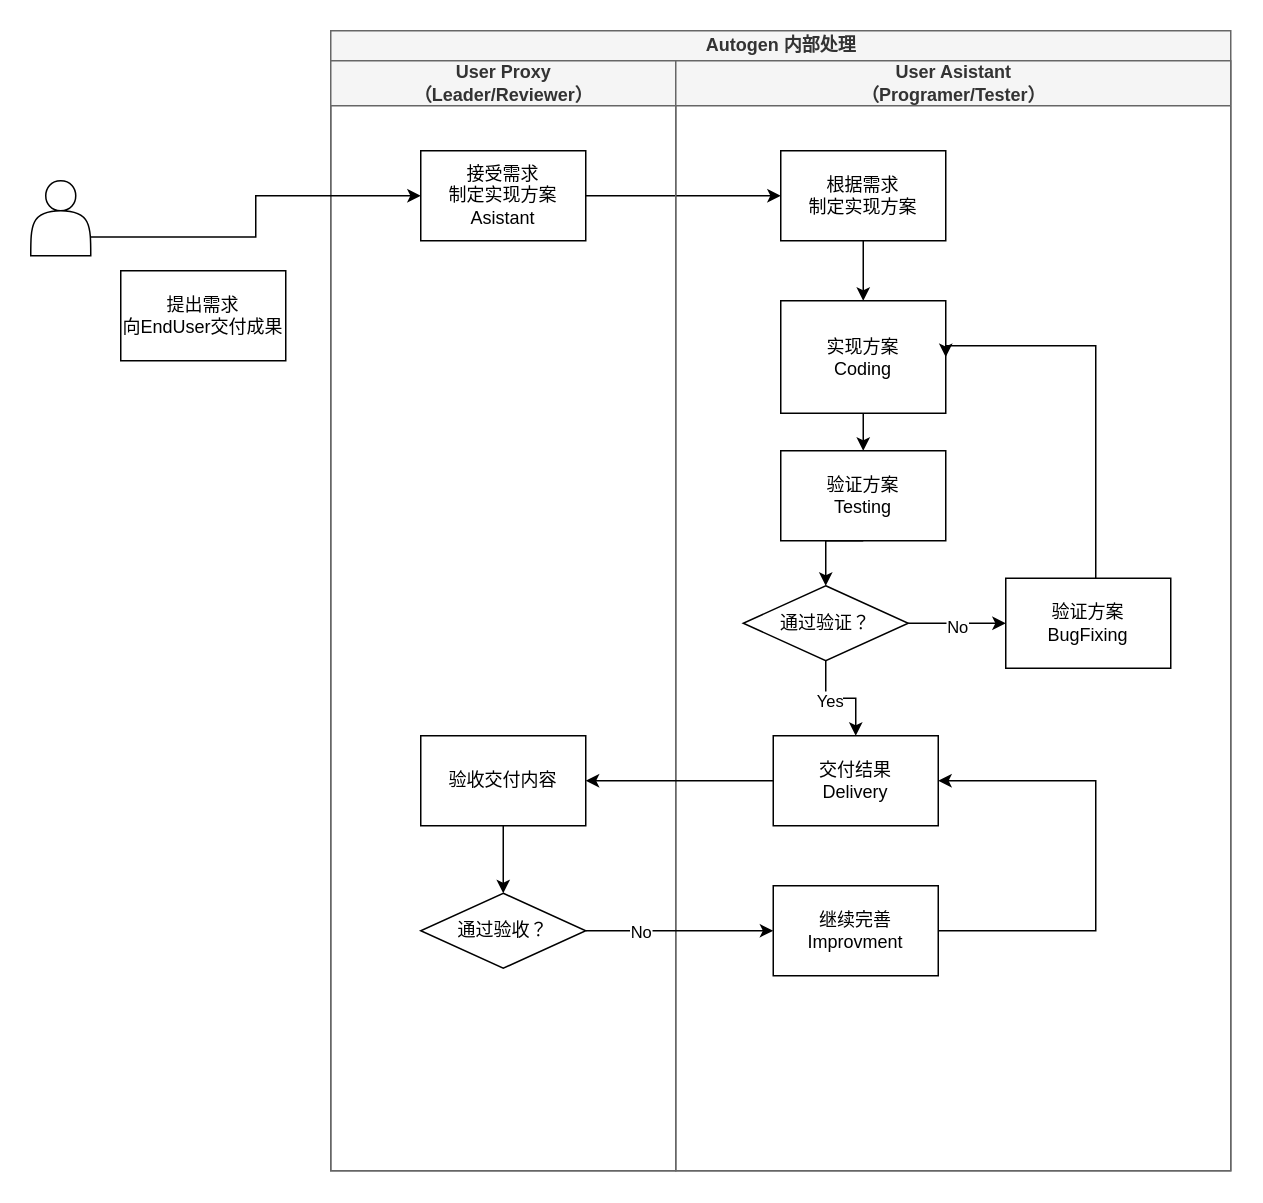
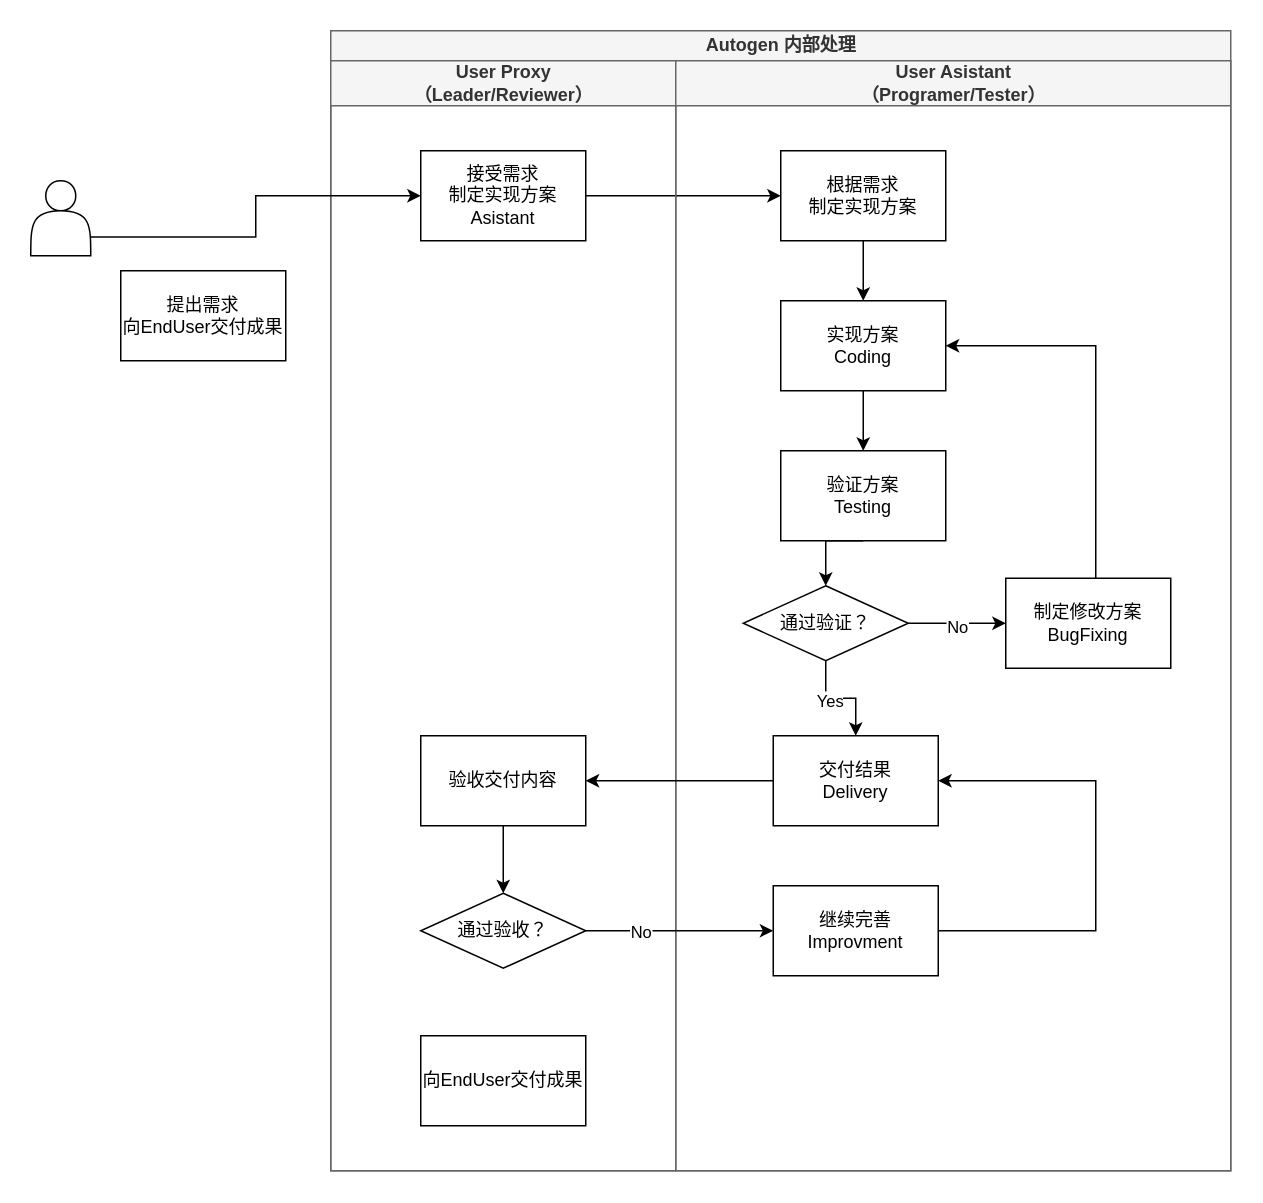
  <mxCell id="0" />
  <mxCell id="1" parent="0" />
  <mxCell id="2" value="Autogen 内部处理" style="swimlane;childLayout=stackLayout;resizeParent=1;resizeParentMax=0;startSize=20;html=1;fillColor=#f5f5f5;strokeColor=#666666;fontColor=#333333;" vertex="1" parent="1"><mxGeometry x="220" y="20" width="600" height="760" as="geometry" /></mxCell>
  <mxCell id="3" value="User Proxy&lt;div&gt;（Leader/Reviewer）&lt;/div&gt;" style="swimlane;startSize=30;html=1;fillColor=#f5f5f5;fontColor=#333333;strokeColor=#666666;" vertex="1" parent="2"><mxGeometry y="20" width="230" height="740" as="geometry" /></mxCell>
  <mxCell id="4" value="接受需求&lt;div&gt;制定实现方案 Asistant&lt;/div&gt;" style="rounded=0;whiteSpace=wrap;html=1;" vertex="1" parent="3"><mxGeometry x="60.0" y="60" width="110" height="60" as="geometry" /></mxCell>
  <mxCell id="5" style="edgeStyle=orthogonalEdgeStyle;rounded=0;orthogonalLoop=1;jettySize=auto;html=1;entryX=0.5;entryY=0;entryDx=0;entryDy=0;" edge="1" parent="3" source="6" target="7"><mxGeometry relative="1" as="geometry" /></mxCell>
  <mxCell id="6" value="验收交付内容" style="rounded=0;whiteSpace=wrap;html=1;" vertex="1" parent="3"><mxGeometry x="60" y="450" width="110" height="60" as="geometry" /></mxCell>
  <mxCell id="7" value="通过验收？" style="rhombus;whiteSpace=wrap;html=1;" vertex="1" parent="3"><mxGeometry x="60" y="555" width="110" height="50" as="geometry" /></mxCell>
+ <mxCell id="8" value="向EndUser交付成果" style="rounded=0;whiteSpace=wrap;html=1;" vertex="1" parent="3"><mxGeometry x="60.0" y="650" width="110" height="60" as="geometry" /></mxCell>
  <mxCell id="9" style="edgeStyle=orthogonalEdgeStyle;rounded=0;orthogonalLoop=1;jettySize=auto;html=1;exitX=1;exitY=0.5;exitDx=0;exitDy=0;entryX=0;entryY=0.5;entryDx=0;entryDy=0;" edge="1" parent="2" source="4" target="12"><mxGeometry relative="1" as="geometry" /></mxCell>
  <mxCell id="10" value="User Asistant&lt;div&gt;（Programer/Tester）&lt;/div&gt;" style="swimlane;startSize=30;html=1;fillColor=#f5f5f5;fontColor=#333333;strokeColor=#666666;" vertex="1" parent="2"><mxGeometry x="230" y="20" width="370" height="740" as="geometry" /></mxCell>
  <mxCell id="11" style="edgeStyle=orthogonalEdgeStyle;rounded=0;orthogonalLoop=1;jettySize=auto;html=1;exitX=0.5;exitY=1;exitDx=0;exitDy=0;entryX=0.5;entryY=0;entryDx=0;entryDy=0;" edge="1" parent="10" source="12" target="14"><mxGeometry relative="1" as="geometry" /></mxCell>
  <mxCell id="12" value="根据需求&lt;div&gt;制定实现方案&lt;/div&gt;" style="rounded=0;whiteSpace=wrap;html=1;" vertex="1" parent="10"><mxGeometry x="70.0" y="60" width="110" height="60" as="geometry" /></mxCell>
  <mxCell id="13" style="edgeStyle=orthogonalEdgeStyle;rounded=0;orthogonalLoop=1;jettySize=auto;html=1;exitX=0.5;exitY=1;exitDx=0;exitDy=0;" edge="1" parent="10" source="14" target="16"><mxGeometry relative="1" as="geometry" /></mxCell>
- <mxCell id="14" value="&lt;div&gt;实现方案&lt;/div&gt;&lt;div&gt;Coding&lt;/div&gt;" style="rounded=0;whiteSpace=wrap;html=1;" vertex="1" parent="10"><mxGeometry x="70.0" y="160" width="110" height="75" as="geometry" /></mxCell>
+ <mxCell id="14" value="&lt;div&gt;实现方案&lt;/div&gt;&lt;div&gt;Coding&lt;/div&gt;" style="rounded=0;whiteSpace=wrap;html=1;" vertex="1" parent="10"><mxGeometry x="70.0" y="160" width="110" height="60" as="geometry" /></mxCell>
  <mxCell id="15" style="edgeStyle=orthogonalEdgeStyle;rounded=0;orthogonalLoop=1;jettySize=auto;html=1;exitX=0.5;exitY=1;exitDx=0;exitDy=0;entryX=0.5;entryY=0;entryDx=0;entryDy=0;" edge="1" parent="10" source="16" target="21"><mxGeometry relative="1" as="geometry" /></mxCell>
  <mxCell id="16" value="&lt;div&gt;验证方案&lt;/div&gt;&lt;div&gt;Testing&lt;/div&gt;" style="rounded=0;whiteSpace=wrap;html=1;" vertex="1" parent="10"><mxGeometry x="70.0" y="260" width="110" height="60" as="geometry" /></mxCell>
  <mxCell id="17" style="edgeStyle=orthogonalEdgeStyle;rounded=0;orthogonalLoop=1;jettySize=auto;html=1;exitX=1;exitY=0.5;exitDx=0;exitDy=0;entryX=0;entryY=0.5;entryDx=0;entryDy=0;" edge="1" parent="10" source="21" target="23"><mxGeometry relative="1" as="geometry" /></mxCell>
  <mxCell id="18" value="No" style="edgeLabel;html=1;align=center;verticalAlign=middle;resizable=0;points=[];" vertex="1" connectable="0" parent="17"><mxGeometry x="-0.022" y="-2" relative="1" as="geometry"><mxPoint as="offset" /></mxGeometry></mxCell>
  <mxCell id="19" style="edgeStyle=orthogonalEdgeStyle;rounded=0;orthogonalLoop=1;jettySize=auto;html=1;exitX=0.5;exitY=1;exitDx=0;exitDy=0;entryX=0.5;entryY=0;entryDx=0;entryDy=0;" edge="1" parent="10" source="21" target="24"><mxGeometry relative="1" as="geometry" /></mxCell>
  <mxCell id="20" value="Yes" style="edgeLabel;html=1;align=center;verticalAlign=middle;resizable=0;points=[];" vertex="1" connectable="0" parent="19"><mxGeometry x="-0.24" y="-1" relative="1" as="geometry"><mxPoint as="offset" /></mxGeometry></mxCell>
  <mxCell id="21" value="通过验证？" style="rhombus;whiteSpace=wrap;html=1;" vertex="1" parent="10"><mxGeometry x="45" y="350" width="110" height="50" as="geometry" /></mxCell>
  <mxCell id="22" style="edgeStyle=orthogonalEdgeStyle;rounded=0;orthogonalLoop=1;jettySize=auto;html=1;entryX=1;entryY=0.5;entryDx=0;entryDy=0;exitX=0.5;exitY=0;exitDx=0;exitDy=0;" edge="1" parent="10" source="23" target="14"><mxGeometry relative="1" as="geometry"><Array as="points"><mxPoint x="275" y="350" /><mxPoint x="280" y="350" /><mxPoint x="280" y="190" /></Array></mxGeometry></mxCell>
- <mxCell id="23" value="&lt;div&gt;&lt;span style=&quot;background-color: initial;&quot;&gt;验证方案&lt;/span&gt;&lt;br&gt;&lt;/div&gt;&lt;div&gt;BugFixing&lt;/div&gt;" style="rounded=0;whiteSpace=wrap;html=1;" vertex="1" parent="10"><mxGeometry x="220.0" y="345" width="110" height="60" as="geometry" /></mxCell>
+ <mxCell id="23" value="&lt;div&gt;&lt;span style=&quot;background-color: initial;&quot;&gt;制定修改方案&lt;/span&gt;&lt;br&gt;&lt;/div&gt;&lt;div&gt;BugFixing&lt;/div&gt;" style="rounded=0;whiteSpace=wrap;html=1;" vertex="1" parent="10"><mxGeometry x="220.0" y="345" width="110" height="60" as="geometry" /></mxCell>
  <mxCell id="24" value="&lt;div&gt;交付结果&lt;/div&gt;&lt;div&gt;Delivery&lt;/div&gt;" style="rounded=0;whiteSpace=wrap;html=1;" vertex="1" parent="10"><mxGeometry x="65.0" y="450" width="110" height="60" as="geometry" /></mxCell>
  <mxCell id="25" style="edgeStyle=orthogonalEdgeStyle;rounded=0;orthogonalLoop=1;jettySize=auto;html=1;exitX=1;exitY=0.5;exitDx=0;exitDy=0;entryX=1;entryY=0.5;entryDx=0;entryDy=0;" edge="1" parent="10" source="26" target="24"><mxGeometry relative="1" as="geometry"><Array as="points"><mxPoint x="280" y="580" /><mxPoint x="280" y="480" /></Array></mxGeometry></mxCell>
  <mxCell id="26" value="&lt;div&gt;继续完善&lt;/div&gt;&lt;div&gt;Improvment&lt;/div&gt;" style="rounded=0;whiteSpace=wrap;html=1;" vertex="1" parent="10"><mxGeometry x="65.0" y="550" width="110" height="60" as="geometry" /></mxCell>
  <mxCell id="27" style="edgeStyle=orthogonalEdgeStyle;rounded=0;orthogonalLoop=1;jettySize=auto;html=1;exitX=0;exitY=0.5;exitDx=0;exitDy=0;entryX=1;entryY=0.5;entryDx=0;entryDy=0;" edge="1" parent="2" source="24" target="6"><mxGeometry relative="1" as="geometry" /></mxCell>
  <mxCell id="28" style="edgeStyle=orthogonalEdgeStyle;rounded=0;orthogonalLoop=1;jettySize=auto;html=1;exitX=1;exitY=0.5;exitDx=0;exitDy=0;entryX=0;entryY=0.5;entryDx=0;entryDy=0;" edge="1" parent="2" source="7" target="26"><mxGeometry relative="1" as="geometry" /></mxCell>
  <mxCell id="29" value="No" style="edgeLabel;html=1;align=center;verticalAlign=middle;resizable=0;points=[];" vertex="1" connectable="0" parent="28"><mxGeometry x="-0.424" relative="1" as="geometry"><mxPoint as="offset" /></mxGeometry></mxCell>
  <mxCell id="30" style="edgeStyle=orthogonalEdgeStyle;rounded=0;orthogonalLoop=1;jettySize=auto;html=1;exitX=1;exitY=0.75;exitDx=0;exitDy=0;entryX=0;entryY=0.5;entryDx=0;entryDy=0;" edge="1" parent="1" source="31" target="4"><mxGeometry relative="1" as="geometry" /></mxCell>
  <mxCell id="31" value="" style="shape=actor;whiteSpace=wrap;html=1;" vertex="1" parent="1"><mxGeometry x="20" y="120" width="40" height="50" as="geometry" /></mxCell>
  <mxCell id="32" value="提出需求&lt;div&gt;向EndUser交付成果&lt;/div&gt;" style="rounded=0;whiteSpace=wrap;html=1;" vertex="1" parent="1"><mxGeometry x="80" y="180" width="110" height="60" as="geometry" /></mxCell>
